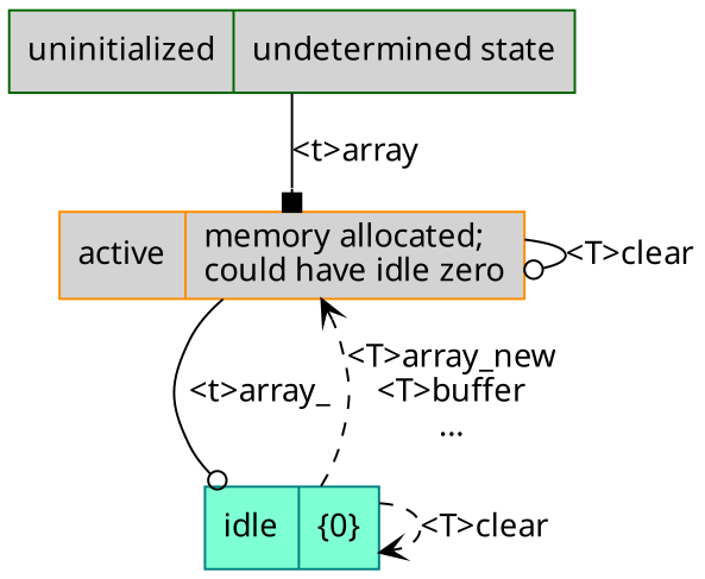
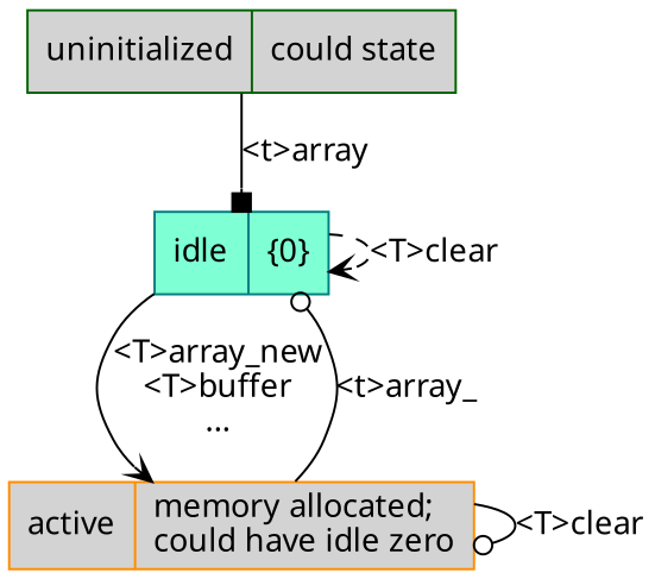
  digraph {
    fontname="Noto Sans"
    rankdir=TB
    node [fillcolor=lightgrey fontname="Noto Sans" shape=record style=filled]
    edge [arrowhead=vee fontname="Noto Sans" style=solid]
-   n1 [color=darkgreen label="uninitialized\l|undetermined state\l"]
+   n1 [color=darkgreen label="uninitialized\l|could state\l"]
    n2 [color=teal fillcolor=aquamarine label="idle\l|\{0\}\l"]
    n3 [color=darkorange label="active\l|memory allocated;\lcould have idle zero\l"]
-   n1 -> n3 [arrowhead=box label="<t>array"]
+   n1 -> n2 [arrowhead=box label="<t>array"]
    n2 -> n2 [label="<T>clear" style=dashed]
-   n2 -> n3 [label="<T>array_new\n<T>buffer\n..." style=dashed]
+   n2 -> n3 [label="<T>array_new\n<T>buffer\n..."]
    n3 -> n2 [arrowhead=odot label="<t>array_"]
    n3 -> n3 [arrowhead=odot label="<T>clear"]
  }
